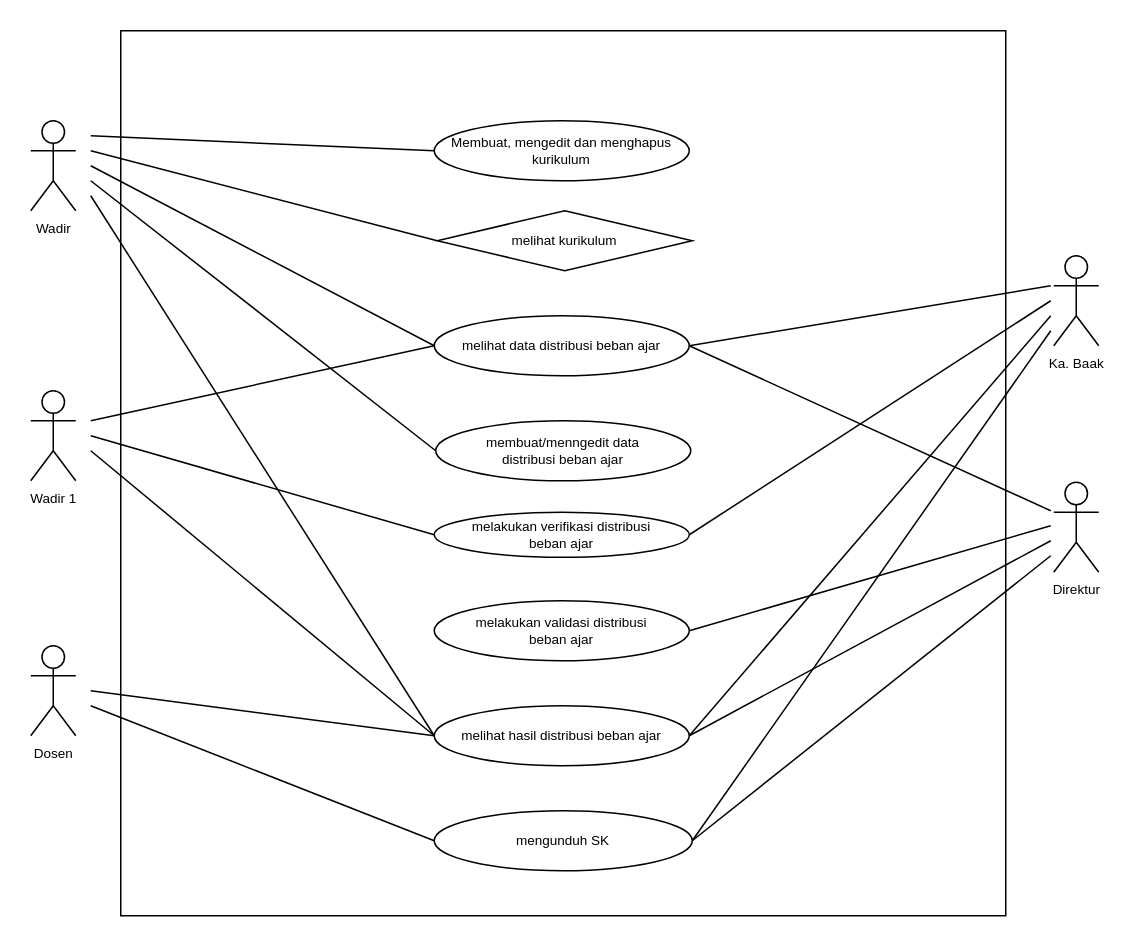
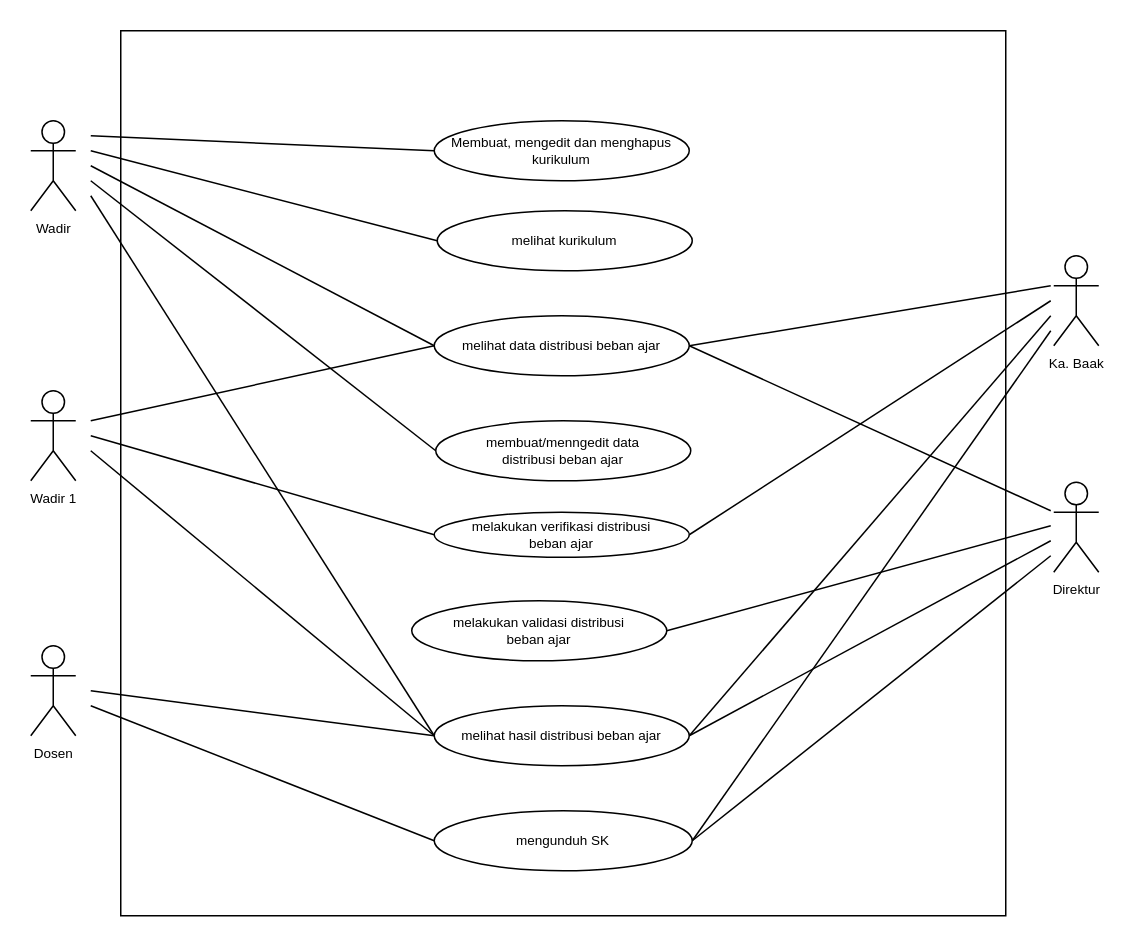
  <mxCell id="0" />
  <mxCell id="1" parent="0" />
  <mxCell id="2" value="" style="html=1;labelBackgroundColor=none;fontSize=9;fillColor=none;gradientColor=none;gradientDirection=east;strokeColor=default;" parent="1" vertex="1"><mxGeometry x="80" y="20" width="590" height="590" as="geometry" /></mxCell>
  <mxCell id="3" value="Ka. Baak" style="shape=umlActor;verticalLabelPosition=bottom;verticalAlign=top;html=1;labelBackgroundColor=none;fontSize=9;strokeColor=default;fillColor=none;gradientColor=none;gradientDirection=east;" parent="1" vertex="1"><mxGeometry x="702" y="170" width="30" height="60" as="geometry" /></mxCell>
  <mxCell id="4" value="Membuat, mengedit dan menghapus kurikulum" style="ellipse;whiteSpace=wrap;html=1;labelBackgroundColor=none;fontSize=9;strokeColor=default;fillColor=none;gradientColor=none;gradientDirection=east;" parent="1" vertex="1"><mxGeometry x="289" y="80" width="170" height="40" as="geometry" /></mxCell>
- <mxCell id="5" value="melihat kurikulum" style="rhombus;whiteSpace=wrap;html=1;labelBackgroundColor=none;fontSize=9;strokeColor=default;fillColor=none;gradientColor=none;gradientDirection=east;" parent="1" vertex="1"><mxGeometry x="291" y="140" width="170" height="40" as="geometry" /></mxCell>
+ <mxCell id="5" value="melihat kurikulum" style="ellipse;whiteSpace=wrap;html=1;labelBackgroundColor=none;fontSize=9;strokeColor=default;fillColor=none;gradientColor=none;gradientDirection=east;" parent="1" vertex="1"><mxGeometry x="291" y="140" width="170" height="40" as="geometry" /></mxCell>
  <mxCell id="6" value="melihat data distribusi beban ajar" style="ellipse;whiteSpace=wrap;html=1;labelBackgroundColor=none;fontSize=9;strokeColor=default;fillColor=none;gradientColor=none;gradientDirection=east;" parent="1" vertex="1"><mxGeometry x="289" y="210" width="170" height="40" as="geometry" /></mxCell>
  <mxCell id="7" value="membuat/menngedit data&lt;br&gt;distribusi beban ajar" style="ellipse;whiteSpace=wrap;html=1;labelBackgroundColor=none;fontSize=9;strokeColor=default;fillColor=none;gradientColor=none;gradientDirection=east;" parent="1" vertex="1"><mxGeometry x="290" y="280" width="170" height="40" as="geometry" /></mxCell>
  <mxCell id="8" value="melakukan verifikasi distribusi&lt;br&gt;beban ajar" style="ellipse;whiteSpace=wrap;html=1;labelBackgroundColor=none;fontSize=9;strokeColor=default;fillColor=none;gradientColor=none;gradientDirection=east;" parent="1" vertex="1"><mxGeometry x="289" y="341" width="170" height="30" as="geometry" /></mxCell>
- <mxCell id="9" value="melakukan validasi distribusi&lt;br&gt;beban ajar" style="ellipse;whiteSpace=wrap;html=1;labelBackgroundColor=none;fontSize=9;strokeColor=default;fillColor=none;gradientColor=none;gradientDirection=east;" parent="1" vertex="1"><mxGeometry x="289" y="400" width="170" height="40" as="geometry" /></mxCell>
+ <mxCell id="9" value="melakukan validasi distribusi&lt;br&gt;beban ajar" style="ellipse;whiteSpace=wrap;html=1;labelBackgroundColor=none;fontSize=9;strokeColor=default;fillColor=none;gradientColor=none;gradientDirection=east;" parent="1" vertex="1"><mxGeometry x="274" y="400" width="170" height="40" as="geometry" /></mxCell>
  <mxCell id="10" value="melihat hasil distribusi beban ajar" style="ellipse;whiteSpace=wrap;html=1;labelBackgroundColor=none;fontSize=9;strokeColor=default;fillColor=none;gradientColor=none;gradientDirection=east;" parent="1" vertex="1"><mxGeometry x="289" y="470" width="170" height="40" as="geometry" /></mxCell>
  <mxCell id="11" value="Dosen" style="shape=umlActor;verticalLabelPosition=bottom;verticalAlign=top;html=1;labelBackgroundColor=none;fontSize=9;strokeColor=default;fillColor=none;gradientColor=none;gradientDirection=east;" parent="1" vertex="1"><mxGeometry x="20" y="430" width="30" height="60" as="geometry" /></mxCell>
  <mxCell id="12" value="Direktur" style="shape=umlActor;verticalLabelPosition=bottom;verticalAlign=top;html=1;labelBackgroundColor=none;fontSize=9;strokeColor=default;fillColor=none;gradientColor=none;gradientDirection=east;" parent="1" vertex="1"><mxGeometry x="702" y="321" width="30" height="60" as="geometry" /></mxCell>
  <mxCell id="13" value="Wadir" style="shape=umlActor;verticalLabelPosition=bottom;verticalAlign=top;html=1;labelBackgroundColor=none;fontSize=9;strokeColor=default;fillColor=none;gradientColor=none;gradientDirection=east;" parent="1" vertex="1"><mxGeometry x="20" y="80" width="30" height="60" as="geometry" /></mxCell>
  <mxCell id="14" value="Wadir 1" style="shape=umlActor;verticalLabelPosition=bottom;verticalAlign=top;html=1;labelBackgroundColor=none;fontSize=9;strokeColor=default;fillColor=none;gradientColor=none;gradientDirection=east;" parent="1" vertex="1"><mxGeometry x="20" y="260" width="30" height="60" as="geometry" /></mxCell>
  <mxCell id="15" value="" style="endArrow=none;html=1;rounded=0;fontSize=9;entryX=0;entryY=0.5;entryDx=0;entryDy=0;" parent="1" target="4" edge="1"><mxGeometry width="50" height="50" relative="1" as="geometry"><mxPoint x="60" y="90" as="sourcePoint" /><mxPoint x="299" y="110" as="targetPoint" /></mxGeometry></mxCell>
  <mxCell id="16" value="" style="endArrow=none;html=1;rounded=0;fontSize=9;entryX=0;entryY=0.5;entryDx=0;entryDy=0;" parent="1" target="5" edge="1"><mxGeometry width="50" height="50" relative="1" as="geometry"><mxPoint x="60" y="100" as="sourcePoint" /><mxPoint x="300" y="160" as="targetPoint" /></mxGeometry></mxCell>
  <mxCell id="17" value="" style="endArrow=none;html=1;rounded=0;fontSize=9;entryX=0;entryY=0.5;entryDx=0;entryDy=0;" parent="1" target="6" edge="1"><mxGeometry width="50" height="50" relative="1" as="geometry"><mxPoint x="60" y="110" as="sourcePoint" /><mxPoint x="200" y="250" as="targetPoint" /></mxGeometry></mxCell>
  <mxCell id="18" value="" style="endArrow=none;html=1;rounded=0;fontSize=9;entryX=0;entryY=0.5;entryDx=0;entryDy=0;" parent="1" target="7" edge="1"><mxGeometry width="50" height="50" relative="1" as="geometry"><mxPoint x="60" y="120" as="sourcePoint" /><mxPoint x="150" y="210" as="targetPoint" /></mxGeometry></mxCell>
  <mxCell id="19" value="" style="endArrow=none;html=1;rounded=0;fontSize=9;exitX=1;exitY=0.5;exitDx=0;exitDy=0;" parent="1" source="6" edge="1"><mxGeometry width="50" height="50" relative="1" as="geometry"><mxPoint x="471" y="110" as="sourcePoint" /><mxPoint x="700" y="190" as="targetPoint" /></mxGeometry></mxCell>
  <mxCell id="20" value="" style="endArrow=none;html=1;rounded=0;fontSize=9;exitX=1;exitY=0.5;exitDx=0;exitDy=0;" parent="1" source="8" edge="1"><mxGeometry width="50" height="50" relative="1" as="geometry"><mxPoint x="470" y="260" as="sourcePoint" /><mxPoint x="700" y="200" as="targetPoint" /></mxGeometry></mxCell>
  <mxCell id="21" value="" style="endArrow=none;html=1;rounded=0;fontSize=9;exitX=1;exitY=0.5;exitDx=0;exitDy=0;" parent="1" source="10" edge="1"><mxGeometry width="50" height="50" relative="1" as="geometry"><mxPoint x="470" y="360" as="sourcePoint" /><mxPoint x="700" y="210" as="targetPoint" /></mxGeometry></mxCell>
  <mxCell id="22" value="" style="endArrow=none;html=1;rounded=0;fontSize=9;entryX=0;entryY=0.5;entryDx=0;entryDy=0;" parent="1" target="10" edge="1"><mxGeometry width="50" height="50" relative="1" as="geometry"><mxPoint x="60" y="130" as="sourcePoint" /><mxPoint x="300" y="310" as="targetPoint" /></mxGeometry></mxCell>
  <mxCell id="23" value="" style="endArrow=none;html=1;rounded=0;fontSize=9;entryX=0;entryY=0.5;entryDx=0;entryDy=0;" parent="1" target="6" edge="1"><mxGeometry width="50" height="50" relative="1" as="geometry"><mxPoint x="60" y="280" as="sourcePoint" /><mxPoint x="299" y="110" as="targetPoint" /></mxGeometry></mxCell>
  <mxCell id="24" value="" style="endArrow=none;html=1;rounded=0;fontSize=9;entryX=0;entryY=0.5;entryDx=0;entryDy=0;" parent="1" target="8" edge="1"><mxGeometry width="50" height="50" relative="1" as="geometry"><mxPoint x="60" y="290" as="sourcePoint" /><mxPoint x="300" y="260" as="targetPoint" /></mxGeometry></mxCell>
  <mxCell id="25" value="" style="endArrow=none;html=1;rounded=0;fontSize=9;entryX=0;entryY=0.5;entryDx=0;entryDy=0;" parent="1" target="10" edge="1"><mxGeometry width="50" height="50" relative="1" as="geometry"><mxPoint x="60" y="300" as="sourcePoint" /><mxPoint x="300" y="360" as="targetPoint" /></mxGeometry></mxCell>
  <mxCell id="26" value="" style="endArrow=none;html=1;rounded=0;fontSize=9;exitX=1;exitY=0.5;exitDx=0;exitDy=0;" parent="1" source="9" edge="1"><mxGeometry width="50" height="50" relative="1" as="geometry"><mxPoint x="570" y="490" as="sourcePoint" /><mxPoint x="700" y="350" as="targetPoint" /></mxGeometry></mxCell>
  <mxCell id="27" value="" style="endArrow=none;html=1;rounded=0;fontSize=9;exitX=1;exitY=0.5;exitDx=0;exitDy=0;" parent="1" source="10" edge="1"><mxGeometry width="50" height="50" relative="1" as="geometry"><mxPoint x="470" y="410" as="sourcePoint" /><mxPoint x="700" y="360" as="targetPoint" /></mxGeometry></mxCell>
  <mxCell id="28" value="" style="endArrow=none;html=1;rounded=0;fontSize=9;exitX=1;exitY=0.5;exitDx=0;exitDy=0;" parent="1" source="6" edge="1"><mxGeometry width="50" height="50" relative="1" as="geometry"><mxPoint x="470" y="460" as="sourcePoint" /><mxPoint x="700" y="340" as="targetPoint" /></mxGeometry></mxCell>
  <mxCell id="29" value="" style="endArrow=none;html=1;rounded=0;fontSize=9;entryX=0;entryY=0.5;entryDx=0;entryDy=0;" parent="1" target="10" edge="1"><mxGeometry width="50" height="50" relative="1" as="geometry"><mxPoint x="60" y="460" as="sourcePoint" /><mxPoint x="290" y="450" as="targetPoint" /></mxGeometry></mxCell>
  <mxCell id="30" value="mengunduh SK" style="ellipse;whiteSpace=wrap;html=1;labelBackgroundColor=none;fontSize=9;strokeColor=default;fillColor=none;gradientColor=none;gradientDirection=east;" parent="1" vertex="1"><mxGeometry x="289" y="540" width="172" height="40" as="geometry" /></mxCell>
  <mxCell id="31" value="" style="endArrow=none;html=1;rounded=0;fontSize=9;entryX=0;entryY=0.5;entryDx=0;entryDy=0;" parent="1" target="30" edge="1"><mxGeometry width="50" height="50" relative="1" as="geometry"><mxPoint x="60" y="470" as="sourcePoint" /><mxPoint x="300" y="460" as="targetPoint" /></mxGeometry></mxCell>
  <mxCell id="32" value="" style="endArrow=none;html=1;rounded=0;fontSize=9;exitX=1;exitY=0.5;exitDx=0;exitDy=0;" parent="1" source="30" edge="1"><mxGeometry width="50" height="50" relative="1" as="geometry"><mxPoint x="472" y="561" as="sourcePoint" /><mxPoint x="700" y="370" as="targetPoint" /></mxGeometry></mxCell>
  <mxCell id="33" value="" style="endArrow=none;html=1;rounded=0;fontSize=9;exitX=1;exitY=0.5;exitDx=0;exitDy=0;" parent="1" source="30" edge="1"><mxGeometry width="50" height="50" relative="1" as="geometry"><mxPoint x="470" y="360" as="sourcePoint" /><mxPoint x="700" y="220" as="targetPoint" /></mxGeometry></mxCell>
